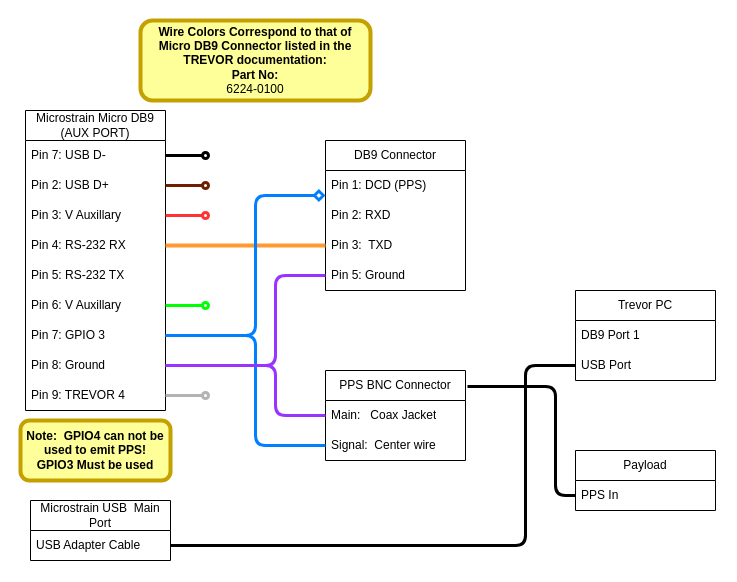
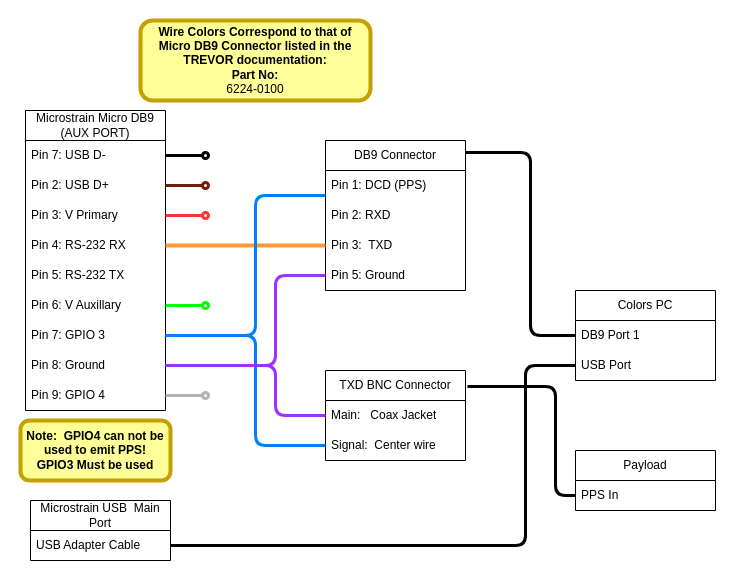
  <mxCell id="0" />
  <mxCell id="1" parent="0" />
+ <mxCell id="2" style="edgeStyle=orthogonalEdgeStyle;rounded=1;orthogonalLoop=1;jettySize=auto;html=1;endArrow=none;endFill=0;strokeWidth=3;exitX=0.986;exitY=0.08;exitDx=0;exitDy=0;exitPerimeter=0;" edge="1" parent="1" source="3" target="37"><mxGeometry relative="1" as="geometry"><Array as="points"><mxPoint x="530" y="152" /><mxPoint x="530" y="335" /></Array></mxGeometry></mxCell>
  <mxCell id="3" value="DB9 Connector" style="swimlane;fontStyle=0;childLayout=stackLayout;horizontal=1;startSize=30;horizontalStack=0;resizeParent=1;resizeParentMax=0;resizeLast=0;collapsible=1;marginBottom=0;whiteSpace=wrap;html=1;" vertex="1" parent="1"><mxGeometry x="325" y="140" width="140" height="150" as="geometry" /></mxCell>
  <mxCell id="4" value="Pin 1: DCD (PPS)" style="text;strokeColor=none;fillColor=none;align=left;verticalAlign=middle;spacingLeft=4;spacingRight=4;overflow=hidden;points=[[0,0.5],[1,0.5]];portConstraint=eastwest;rotatable=0;whiteSpace=wrap;html=1;" vertex="1" parent="3"><mxGeometry y="30" width="140" height="30" as="geometry" /></mxCell>
  <mxCell id="5" value="Pin 2: RXD" style="text;strokeColor=none;fillColor=none;align=left;verticalAlign=middle;spacingLeft=4;spacingRight=4;overflow=hidden;points=[[0,0.5],[1,0.5]];portConstraint=eastwest;rotatable=0;whiteSpace=wrap;html=1;" vertex="1" parent="3"><mxGeometry y="60" width="140" height="30" as="geometry" /></mxCell>
  <mxCell id="6" value="Pin 3:&amp;nbsp; TXD" style="text;strokeColor=none;fillColor=none;align=left;verticalAlign=middle;spacingLeft=4;spacingRight=4;overflow=hidden;points=[[0,0.5],[1,0.5]];portConstraint=eastwest;rotatable=0;whiteSpace=wrap;html=1;" vertex="1" parent="3"><mxGeometry y="90" width="140" height="30" as="geometry" /></mxCell>
  <mxCell id="7" value="Pin 5: Ground" style="text;strokeColor=none;fillColor=none;align=left;verticalAlign=middle;spacingLeft=4;spacingRight=4;overflow=hidden;points=[[0,0.5],[1,0.5]];portConstraint=eastwest;rotatable=0;whiteSpace=wrap;html=1;" vertex="1" parent="3"><mxGeometry y="120" width="140" height="30" as="geometry" /></mxCell>
  <mxCell id="8" value="Microstrain Micro DB9 (AUX PORT)" style="swimlane;fontStyle=0;childLayout=stackLayout;horizontal=1;startSize=30;horizontalStack=0;resizeParent=1;resizeParentMax=0;resizeLast=0;collapsible=1;marginBottom=0;whiteSpace=wrap;html=1;" vertex="1" parent="1"><mxGeometry x="25" y="110" width="140" height="300" as="geometry" /></mxCell>
  <mxCell id="9" style="edgeStyle=orthogonalEdgeStyle;rounded=0;orthogonalLoop=1;jettySize=auto;html=1;exitX=1;exitY=0.5;exitDx=0;exitDy=0;strokeWidth=3;endArrow=oval;endFill=0;" edge="1" parent="8" source="10"><mxGeometry relative="1" as="geometry"><mxPoint x="180" y="45" as="targetPoint" /></mxGeometry></mxCell>
  <mxCell id="10" value="Pin 7: USB D-" style="text;strokeColor=none;fillColor=none;align=left;verticalAlign=middle;spacingLeft=4;spacingRight=4;overflow=hidden;points=[[0,0.5],[1,0.5]];portConstraint=eastwest;rotatable=0;whiteSpace=wrap;html=1;" vertex="1" parent="8"><mxGeometry y="30" width="140" height="30" as="geometry" /></mxCell>
  <mxCell id="11" style="edgeStyle=orthogonalEdgeStyle;rounded=0;orthogonalLoop=1;jettySize=auto;html=1;strokeColor=#6D1F00;strokeWidth=3;endArrow=oval;endFill=0;fillColor=#a0522d;" edge="1" parent="8" source="12"><mxGeometry relative="1" as="geometry"><mxPoint x="180" y="75" as="targetPoint" /></mxGeometry></mxCell>
  <mxCell id="12" value="Pin 2: USB D+" style="text;strokeColor=none;fillColor=none;align=left;verticalAlign=middle;spacingLeft=4;spacingRight=4;overflow=hidden;points=[[0,0.5],[1,0.5]];portConstraint=eastwest;rotatable=0;whiteSpace=wrap;html=1;" vertex="1" parent="8"><mxGeometry y="60" width="140" height="30" as="geometry" /></mxCell>
  <mxCell id="13" style="edgeStyle=orthogonalEdgeStyle;rounded=1;orthogonalLoop=1;jettySize=auto;html=1;strokeColor=#FF3333;endArrow=oval;endFill=0;strokeWidth=3;" edge="1" parent="8" source="14"><mxGeometry relative="1" as="geometry"><mxPoint x="180" y="105" as="targetPoint" /></mxGeometry></mxCell>
- <mxCell id="14" value="Pin 3: V Auxillary" style="text;strokeColor=none;fillColor=none;align=left;verticalAlign=middle;spacingLeft=4;spacingRight=4;overflow=hidden;points=[[0,0.5],[1,0.5]];portConstraint=eastwest;rotatable=0;whiteSpace=wrap;html=1;" vertex="1" parent="8"><mxGeometry y="90" width="140" height="30" as="geometry" /></mxCell>
+ <mxCell id="14" value="Pin 3: V Primary" style="text;strokeColor=none;fillColor=none;align=left;verticalAlign=middle;spacingLeft=4;spacingRight=4;overflow=hidden;points=[[0,0.5],[1,0.5]];portConstraint=eastwest;rotatable=0;whiteSpace=wrap;html=1;" vertex="1" parent="8"><mxGeometry y="90" width="140" height="30" as="geometry" /></mxCell>
  <mxCell id="15" value="Pin 4: RS-232 RX" style="text;strokeColor=none;fillColor=none;align=left;verticalAlign=middle;spacingLeft=4;spacingRight=4;overflow=hidden;points=[[0,0.5],[1,0.5]];portConstraint=eastwest;rotatable=0;whiteSpace=wrap;html=1;" vertex="1" parent="8"><mxGeometry y="120" width="140" height="30" as="geometry" /></mxCell>
  <mxCell id="16" value="Pin 5: RS-232 TX" style="text;strokeColor=none;fillColor=none;align=left;verticalAlign=middle;spacingLeft=4;spacingRight=4;overflow=hidden;points=[[0,0.5],[1,0.5]];portConstraint=eastwest;rotatable=0;whiteSpace=wrap;html=1;" vertex="1" parent="8"><mxGeometry y="150" width="140" height="30" as="geometry" /></mxCell>
  <mxCell id="17" style="edgeStyle=orthogonalEdgeStyle;rounded=0;orthogonalLoop=1;jettySize=auto;html=1;endArrow=oval;endFill=0;strokeColor=#00FF00;strokeWidth=3;" edge="1" parent="8" source="18"><mxGeometry relative="1" as="geometry"><mxPoint x="180" y="195" as="targetPoint" /></mxGeometry></mxCell>
  <mxCell id="18" value="Pin 6: V Auxillary" style="text;strokeColor=none;fillColor=none;align=left;verticalAlign=middle;spacingLeft=4;spacingRight=4;overflow=hidden;points=[[0,0.5],[1,0.5]];portConstraint=eastwest;rotatable=0;whiteSpace=wrap;html=1;" vertex="1" parent="8"><mxGeometry y="180" width="140" height="30" as="geometry" /></mxCell>
  <mxCell id="19" value="Pin 7: GPIO 3" style="text;strokeColor=none;fillColor=none;align=left;verticalAlign=middle;spacingLeft=4;spacingRight=4;overflow=hidden;points=[[0,0.5],[1,0.5]];portConstraint=eastwest;rotatable=0;whiteSpace=wrap;html=1;" vertex="1" parent="8"><mxGeometry y="210" width="140" height="30" as="geometry" /></mxCell>
  <mxCell id="20" value="Pin 8: Ground" style="text;strokeColor=none;fillColor=none;align=left;verticalAlign=middle;spacingLeft=4;spacingRight=4;overflow=hidden;points=[[0,0.5],[1,0.5]];portConstraint=eastwest;rotatable=0;whiteSpace=wrap;html=1;" vertex="1" parent="8"><mxGeometry y="240" width="140" height="30" as="geometry" /></mxCell>
  <mxCell id="21" style="edgeStyle=orthogonalEdgeStyle;rounded=0;orthogonalLoop=1;jettySize=auto;html=1;strokeColor=#B3B3B3;strokeWidth=3;endArrow=oval;endFill=0;" edge="1" parent="8" source="22"><mxGeometry relative="1" as="geometry"><mxPoint x="180" y="285" as="targetPoint" /></mxGeometry></mxCell>
- <mxCell id="22" value="Pin 9: TREVOR 4" style="text;strokeColor=none;fillColor=none;align=left;verticalAlign=middle;spacingLeft=4;spacingRight=4;overflow=hidden;points=[[0,0.5],[1,0.5]];portConstraint=eastwest;rotatable=0;whiteSpace=wrap;html=1;" vertex="1" parent="8"><mxGeometry y="270" width="140" height="30" as="geometry" /></mxCell>
+ <mxCell id="22" value="Pin 9: GPIO 4" style="text;strokeColor=none;fillColor=none;align=left;verticalAlign=middle;spacingLeft=4;spacingRight=4;overflow=hidden;points=[[0,0.5],[1,0.5]];portConstraint=eastwest;rotatable=0;whiteSpace=wrap;html=1;" vertex="1" parent="8"><mxGeometry y="270" width="140" height="30" as="geometry" /></mxCell>
  <mxCell id="23" style="edgeStyle=orthogonalEdgeStyle;orthogonalLoop=1;jettySize=auto;html=1;fillColor=#6a00ff;strokeColor=#9933FF;strokeWidth=3;rounded=1;endArrow=none;endFill=0;" edge="1" parent="1" source="20" target="7"><mxGeometry relative="1" as="geometry"><Array as="points"><mxPoint x="275" y="365" /><mxPoint x="275" y="275" /></Array></mxGeometry></mxCell>
  <mxCell id="24" style="edgeStyle=orthogonalEdgeStyle;rounded=1;orthogonalLoop=1;jettySize=auto;html=1;strokeColor=#FF9933;strokeWidth=4;endArrow=none;endFill=0;" edge="1" parent="1" source="15" target="6"><mxGeometry relative="1" as="geometry" /></mxCell>
  <mxCell id="25" style="edgeStyle=orthogonalEdgeStyle;rounded=1;orthogonalLoop=1;jettySize=auto;html=1;strokeWidth=3;endArrow=none;endFill=0;exitX=1.014;exitY=0.178;exitDx=0;exitDy=0;exitPerimeter=0;" edge="1" parent="1" source="26" target="41"><mxGeometry relative="1" as="geometry"><Array as="points"><mxPoint x="555" y="386" /><mxPoint x="555" y="495" /></Array></mxGeometry></mxCell>
- <mxCell id="26" value="PPS BNC Connector" style="swimlane;fontStyle=0;childLayout=stackLayout;horizontal=1;startSize=30;horizontalStack=0;resizeParent=1;resizeParentMax=0;resizeLast=0;collapsible=1;marginBottom=0;whiteSpace=wrap;html=1;" vertex="1" parent="1"><mxGeometry x="325" y="370" width="140" height="90" as="geometry" /></mxCell>
+ <mxCell id="26" value="TXD BNC Connector" style="swimlane;fontStyle=0;childLayout=stackLayout;horizontal=1;startSize=30;horizontalStack=0;resizeParent=1;resizeParentMax=0;resizeLast=0;collapsible=1;marginBottom=0;whiteSpace=wrap;html=1;" vertex="1" parent="1"><mxGeometry x="325" y="370" width="140" height="90" as="geometry" /></mxCell>
  <mxCell id="27" value="Main:&amp;nbsp;&amp;nbsp; Coax Jacket" style="text;strokeColor=none;fillColor=none;align=left;verticalAlign=middle;spacingLeft=4;spacingRight=4;overflow=hidden;points=[[0,0.5],[1,0.5]];portConstraint=eastwest;rotatable=0;whiteSpace=wrap;html=1;" vertex="1" parent="26"><mxGeometry y="30" width="140" height="30" as="geometry" /></mxCell>
  <mxCell id="28" value="Signal:&amp;nbsp; Center wire" style="text;strokeColor=none;fillColor=none;align=left;verticalAlign=middle;spacingLeft=4;spacingRight=4;overflow=hidden;points=[[0,0.5],[1,0.5]];portConstraint=eastwest;rotatable=0;whiteSpace=wrap;html=1;" vertex="1" parent="26"><mxGeometry y="60" width="140" height="30" as="geometry" /></mxCell>
  <mxCell id="29" style="edgeStyle=orthogonalEdgeStyle;rounded=1;orthogonalLoop=1;jettySize=auto;html=1;fillColor=#0050ef;strokeColor=#007FFF;strokeWidth=3;endArrow=none;endFill=0;" edge="1" parent="1" source="19" target="28"><mxGeometry relative="1" as="geometry"><Array as="points"><mxPoint x="255" y="335" /><mxPoint x="255" y="445" /></Array></mxGeometry></mxCell>
- <mxCell id="30" style="edgeStyle=orthogonalEdgeStyle;rounded=1;orthogonalLoop=1;jettySize=auto;html=1;fillColor=#0050ef;strokeColor=#007FFF;strokeWidth=3;endArrow=diamond;endFill=0;" edge="1" parent="1" source="19" target="4"><mxGeometry relative="1" as="geometry"><Array as="points"><mxPoint x="255" y="335" /><mxPoint x="255" y="195" /></Array></mxGeometry></mxCell>
+ <mxCell id="30" style="edgeStyle=orthogonalEdgeStyle;rounded=1;orthogonalLoop=1;jettySize=auto;html=1;fillColor=#0050ef;strokeColor=#007FFF;strokeWidth=3;endArrow=none;endFill=0;" edge="1" parent="1" source="19" target="4"><mxGeometry relative="1" as="geometry"><Array as="points"><mxPoint x="255" y="335" /><mxPoint x="255" y="195" /></Array></mxGeometry></mxCell>
  <mxCell id="31" style="edgeStyle=orthogonalEdgeStyle;rounded=1;orthogonalLoop=1;jettySize=auto;html=1;endArrow=none;endFill=0;strokeWidth=3;strokeColor=#9933FF;fillColor=#6a00ff;" edge="1" parent="1" source="20" target="27"><mxGeometry relative="1" as="geometry"><Array as="points"><mxPoint x="275" y="365" /><mxPoint x="275" y="415" /></Array></mxGeometry></mxCell>
  <mxCell id="32" value="&lt;div&gt;&lt;b&gt;Note:&amp;nbsp; GPIO4 can not be used to emit PPS!&lt;/b&gt;&lt;/div&gt;&lt;div&gt;&lt;b&gt;GPIO3 Must be used&lt;br&gt;&lt;/b&gt;&lt;/div&gt;" style="rounded=1;whiteSpace=wrap;html=1;fillColor=#FFFF99;fontColor=#000000;strokeColor=#c4a000;strokeWidth=4;" vertex="1" parent="1"><mxGeometry x="20" y="420" width="150" height="60" as="geometry" /></mxCell>
  <mxCell id="33" value="&lt;div&gt;&lt;b&gt;Wire Colors Correspond to that of Micro DB9 Connector listed in the TREVOR documentation:&lt;/b&gt;&lt;/div&gt;&lt;div&gt;&lt;b&gt;Part No: &lt;/b&gt;&lt;br/&gt;6224-0100                                            &lt;/div&gt;" style="rounded=1;whiteSpace=wrap;html=1;fillColor=#FFFF99;fontColor=#000000;strokeColor=#c4a000;strokeWidth=4;" vertex="1" parent="1"><mxGeometry x="140" y="20" width="230" height="80" as="geometry" /></mxCell>
  <mxCell id="34" value="Microstrain USB&amp;nbsp; Main Port" style="swimlane;fontStyle=0;childLayout=stackLayout;horizontal=1;startSize=30;horizontalStack=0;resizeParent=1;resizeParentMax=0;resizeLast=0;collapsible=1;marginBottom=0;whiteSpace=wrap;html=1;" vertex="1" parent="1"><mxGeometry x="30" y="500" width="140" height="60" as="geometry" /></mxCell>
  <mxCell id="35" value="USB Adapter Cable" style="text;strokeColor=none;fillColor=none;align=left;verticalAlign=middle;spacingLeft=4;spacingRight=4;overflow=hidden;points=[[0,0.5],[1,0.5]];portConstraint=eastwest;rotatable=0;whiteSpace=wrap;html=1;" vertex="1" parent="34"><mxGeometry y="30" width="140" height="30" as="geometry" /></mxCell>
- <mxCell id="36" value="Trevor PC" style="swimlane;fontStyle=0;childLayout=stackLayout;horizontal=1;startSize=30;horizontalStack=0;resizeParent=1;resizeParentMax=0;resizeLast=0;collapsible=1;marginBottom=0;whiteSpace=wrap;html=1;" vertex="1" parent="1"><mxGeometry x="575" y="290" width="140" height="90" as="geometry" /></mxCell>
+ <mxCell id="36" value="Colors PC" style="swimlane;fontStyle=0;childLayout=stackLayout;horizontal=1;startSize=30;horizontalStack=0;resizeParent=1;resizeParentMax=0;resizeLast=0;collapsible=1;marginBottom=0;whiteSpace=wrap;html=1;" vertex="1" parent="1"><mxGeometry x="575" y="290" width="140" height="90" as="geometry" /></mxCell>
  <mxCell id="37" value="DB9 Port 1" style="text;strokeColor=none;fillColor=none;align=left;verticalAlign=middle;spacingLeft=4;spacingRight=4;overflow=hidden;points=[[0,0.5],[1,0.5]];portConstraint=eastwest;rotatable=0;whiteSpace=wrap;html=1;" vertex="1" parent="36"><mxGeometry y="30" width="140" height="30" as="geometry" /></mxCell>
  <mxCell id="38" value="USB Port" style="text;strokeColor=none;fillColor=none;align=left;verticalAlign=middle;spacingLeft=4;spacingRight=4;overflow=hidden;points=[[0,0.5],[1,0.5]];portConstraint=eastwest;rotatable=0;whiteSpace=wrap;html=1;" vertex="1" parent="36"><mxGeometry y="60" width="140" height="30" as="geometry" /></mxCell>
  <mxCell id="39" style="edgeStyle=orthogonalEdgeStyle;rounded=1;orthogonalLoop=1;jettySize=auto;html=1;strokeWidth=3;endArrow=none;endFill=0;" edge="1" parent="1" source="35" target="38"><mxGeometry relative="1" as="geometry"><Array as="points"><mxPoint x="525" y="545" /><mxPoint x="525" y="365" /></Array></mxGeometry></mxCell>
  <mxCell id="40" value="Payload" style="swimlane;fontStyle=0;childLayout=stackLayout;horizontal=1;startSize=30;horizontalStack=0;resizeParent=1;resizeParentMax=0;resizeLast=0;collapsible=1;marginBottom=0;whiteSpace=wrap;html=1;" vertex="1" parent="1"><mxGeometry x="575" y="450" width="140" height="60" as="geometry" /></mxCell>
  <mxCell id="41" value="PPS In" style="text;strokeColor=none;fillColor=none;align=left;verticalAlign=middle;spacingLeft=4;spacingRight=4;overflow=hidden;points=[[0,0.5],[1,0.5]];portConstraint=eastwest;rotatable=0;whiteSpace=wrap;html=1;" vertex="1" parent="40"><mxGeometry y="30" width="140" height="30" as="geometry" /></mxCell>
